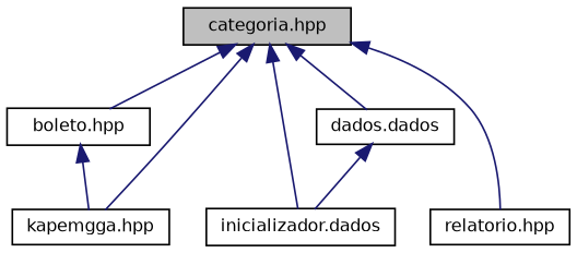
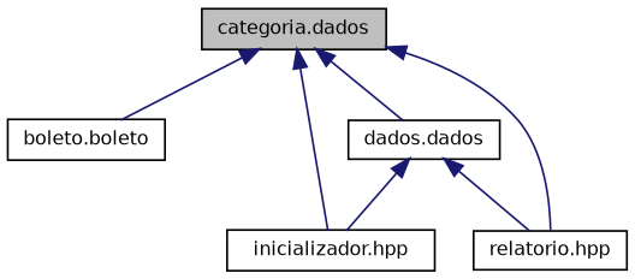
  digraph {
    node [color=black fillcolor=white fontname=Helvetica fontsize=10 shape=record style=filled]
    edge [color=midnightblue dir=back fontname=Helvetica fontsize=10 labelfontname=Helvetica labelfontsize=10 style=solid]
-   n1 [fillcolor=grey75 fontcolor=black height=0.2 label="categoria.hpp" width=0.4]
-   n2 [height=0.2 label="boleto.hpp" width=0.4]
-   n3 [height=0.2 label="kapemgga.hpp" width=0.4]
+   n1 [fillcolor=grey75 fontcolor=black height=0.2 label="categoria.dados" width=0.4]
+   n2 [height=0.2 label="boleto.boleto" width=0.4]
    n4 [height=0.2 label="dados.dados" width=0.4]
-   n5 [height=0.2 label="inicializador.dados" width=0.4]
+   n5 [height=0.2 label="inicializador.hpp" width=0.4]
    n6 [height=0.2 label="relatorio.hpp" width=0.4]
    n1 -> n2
-   n1 -> n3
    n1 -> n4
    n1 -> n5
    n1 -> n6
-   n2 -> n3
    n4 -> n5
+   n4 -> n6
  }
